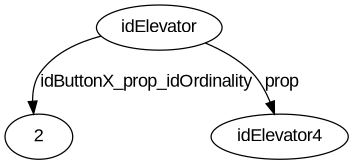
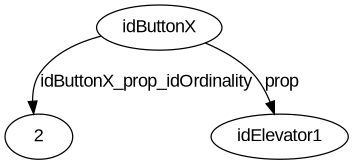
  strict digraph {
    fontname="Liberation Sans"
    node [fontname="Liberation Sans" node_type=entity_node]
    edge [fontname="Liberation Sans"]
    2 [node_type=property_node]
-   idButtonX [label=idElevator]
-   idElevator1 [label=idElevator4]
+   idButtonX
+   idElevator1
    idButtonX -> 2 [edge_type=property label=idButtonX_prop_idOrdinality]
    idButtonX -> idElevator1 [edge_type=relationship label=prop]
  }
